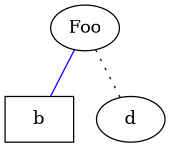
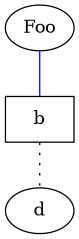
  graph {
    n1 [label=Foo]
    b [shape=box]
    d
    n1 -- b [color=blue]
-   n1 -- d [style=dotted]
+   b -- d [style=dotted]
  }
